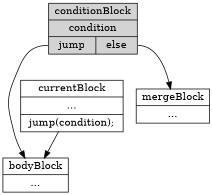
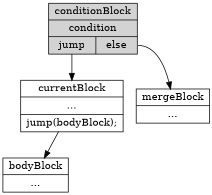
  digraph {
    node [shape=record]
    n1 [color=black fillcolor=lightgrey label="{conditionBlock|condition|{<true>jump|<false>else}}" style=filled]
    n2 [label="{bodyBlock|...}"]
    n3 [label="{mergeBlock|...}"]
-   n4 [label="{currentBlock|...|jump(condition);}"]
-   n1 -> n2 [tailport=true]
+   n4 [label="{currentBlock|...|jump(bodyBlock);}"]
+   n1 -> n4 [tailport=true]
    n1 -> n3 [tailport=false]
    n4 -> n2
  }
